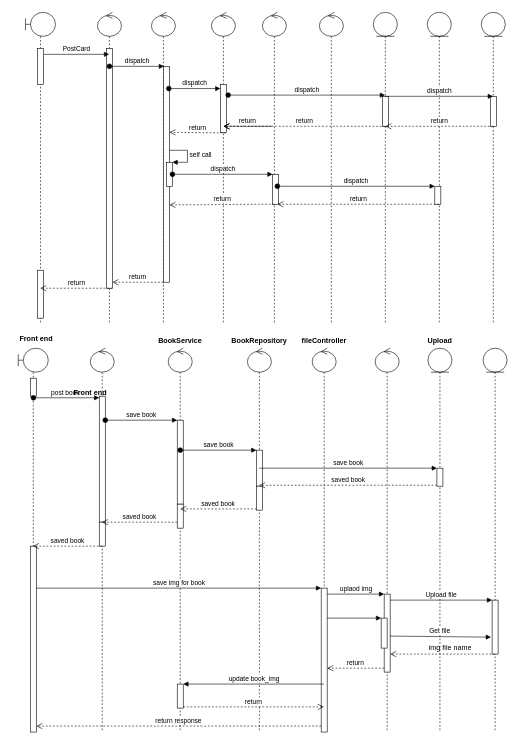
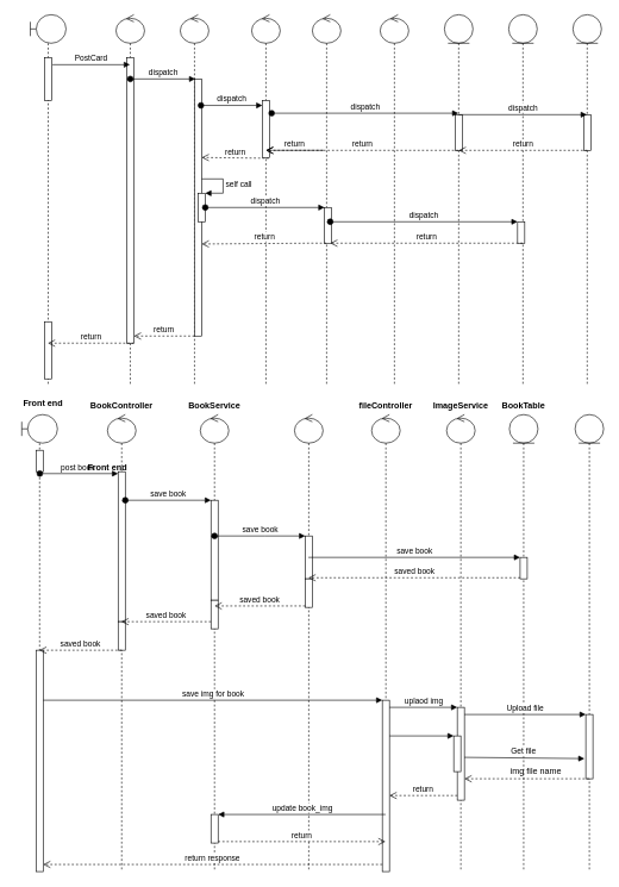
  <mxCell id="0" />
  <mxCell id="1" parent="0" />
  <mxCell id="2" value="" style="shape=umlLifeline;participant=umlBoundary;perimeter=lifelinePerimeter;whiteSpace=wrap;html=1;container=1;collapsible=0;recursiveResize=0;verticalAlign=top;spacingTop=36;outlineConnect=0;" parent="1" vertex="1"><mxGeometry x="42" y="20" width="50" height="520" as="geometry" /></mxCell>
  <mxCell id="3" value="" style="html=1;points=[];perimeter=orthogonalPerimeter;" parent="2" vertex="1"><mxGeometry x="20" y="60" width="10" height="60" as="geometry" /></mxCell>
  <mxCell id="4" value="" style="html=1;points=[];perimeter=orthogonalPerimeter;" parent="2" vertex="1"><mxGeometry x="20" y="430" width="10" height="80" as="geometry" /></mxCell>
  <mxCell id="5" value="" style="shape=umlLifeline;participant=umlEntity;perimeter=lifelinePerimeter;whiteSpace=wrap;html=1;container=1;collapsible=0;recursiveResize=0;verticalAlign=top;spacingTop=36;outlineConnect=0;" parent="1" vertex="1"><mxGeometry x="712" y="20" width="40" height="520" as="geometry" /></mxCell>
  <mxCell id="6" value="" style="html=1;points=[];perimeter=orthogonalPerimeter;" parent="5" vertex="1"><mxGeometry x="12.5" y="290" width="10" height="30" as="geometry" /></mxCell>
  <mxCell id="7" value="" style="shape=umlLifeline;participant=umlEntity;perimeter=lifelinePerimeter;whiteSpace=wrap;html=1;container=1;collapsible=0;recursiveResize=0;verticalAlign=top;spacingTop=36;outlineConnect=0;" parent="1" vertex="1"><mxGeometry x="802" y="20" width="40" height="520" as="geometry" /></mxCell>
  <mxCell id="8" value="" style="html=1;points=[];perimeter=orthogonalPerimeter;" parent="7" vertex="1"><mxGeometry x="15" y="140" width="10" height="50" as="geometry" /></mxCell>
  <mxCell id="9" value="" style="shape=umlLifeline;participant=umlEntity;perimeter=lifelinePerimeter;whiteSpace=wrap;html=1;container=1;collapsible=0;recursiveResize=0;verticalAlign=top;spacingTop=36;outlineConnect=0;" parent="1" vertex="1"><mxGeometry x="622" y="20" width="40" height="520" as="geometry" /></mxCell>
  <mxCell id="10" value="" style="html=1;points=[];perimeter=orthogonalPerimeter;" parent="9" vertex="1"><mxGeometry x="15" y="140" width="10" height="50" as="geometry" /></mxCell>
  <mxCell id="11" value="" style="shape=umlLifeline;participant=umlControl;perimeter=lifelinePerimeter;whiteSpace=wrap;html=1;container=1;collapsible=0;recursiveResize=0;verticalAlign=top;spacingTop=36;outlineConnect=0;" parent="1" vertex="1"><mxGeometry x="162" y="20" width="40" height="520" as="geometry" /></mxCell>
  <mxCell id="12" value="return" style="html=1;verticalAlign=bottom;endArrow=open;dashed=1;endSize=8;rounded=0;" parent="11" target="13" edge="1"><mxGeometry relative="1" as="geometry"><mxPoint x="110" y="450" as="sourcePoint" /><mxPoint x="30" y="450" as="targetPoint" /></mxGeometry></mxCell>
  <mxCell id="13" value="" style="html=1;points=[];perimeter=orthogonalPerimeter;" parent="11" vertex="1"><mxGeometry x="15" y="60" width="10" height="400" as="geometry" /></mxCell>
  <mxCell id="14" value="return" style="html=1;verticalAlign=bottom;endArrow=open;dashed=1;endSize=8;rounded=0;" parent="11" target="2" edge="1"><mxGeometry relative="1" as="geometry"><mxPoint x="25" y="460" as="sourcePoint" /><mxPoint x="-55" y="460" as="targetPoint" /></mxGeometry></mxCell>
  <mxCell id="15" value="" style="shape=umlLifeline;participant=umlControl;perimeter=lifelinePerimeter;whiteSpace=wrap;html=1;container=1;collapsible=0;recursiveResize=0;verticalAlign=top;spacingTop=36;outlineConnect=0;" parent="1" vertex="1"><mxGeometry x="252" y="20" width="40" height="520" as="geometry" /></mxCell>
  <mxCell id="16" value="" style="html=1;points=[];perimeter=orthogonalPerimeter;" parent="15" vertex="1"><mxGeometry x="20" y="90" width="10" height="360" as="geometry" /></mxCell>
  <mxCell id="17" value="return" style="html=1;verticalAlign=bottom;endArrow=open;dashed=1;endSize=8;rounded=0;exitX=0.9;exitY=1.013;exitDx=0;exitDy=0;exitPerimeter=0;" parent="15" source="21" edge="1"><mxGeometry relative="1" as="geometry"><mxPoint x="110" y="200" as="sourcePoint" /><mxPoint x="30" y="200" as="targetPoint" /></mxGeometry></mxCell>
  <mxCell id="18" value="" style="html=1;points=[];perimeter=orthogonalPerimeter;" parent="15" vertex="1"><mxGeometry x="25" y="250" width="10" height="40" as="geometry" /></mxCell>
  <mxCell id="19" value="self call" style="edgeStyle=orthogonalEdgeStyle;html=1;align=left;spacingLeft=2;endArrow=block;rounded=0;entryX=1;entryY=0;" parent="15" target="18" edge="1"><mxGeometry relative="1" as="geometry"><mxPoint x="30" y="230" as="sourcePoint" /><Array as="points"><mxPoint x="60" y="230" /></Array></mxGeometry></mxCell>
  <mxCell id="20" value="" style="shape=umlLifeline;participant=umlControl;perimeter=lifelinePerimeter;whiteSpace=wrap;html=1;container=1;collapsible=0;recursiveResize=0;verticalAlign=top;spacingTop=36;outlineConnect=0;" parent="1" vertex="1"><mxGeometry x="352" y="20" width="40" height="520" as="geometry" /></mxCell>
  <mxCell id="21" value="" style="html=1;points=[];perimeter=orthogonalPerimeter;" parent="20" vertex="1"><mxGeometry x="15" y="120" width="10" height="80" as="geometry" /></mxCell>
  <mxCell id="22" value="" style="shape=umlLifeline;participant=umlControl;perimeter=lifelinePerimeter;whiteSpace=wrap;html=1;container=1;collapsible=0;recursiveResize=0;verticalAlign=top;spacingTop=36;outlineConnect=0;" parent="1" vertex="1"><mxGeometry x="437" y="20" width="40" height="520" as="geometry" /></mxCell>
  <mxCell id="23" value="" style="html=1;points=[];perimeter=orthogonalPerimeter;" parent="22" vertex="1"><mxGeometry x="17" y="270" width="10" height="50" as="geometry" /></mxCell>
  <mxCell id="24" value="" style="shape=umlLifeline;participant=umlControl;perimeter=lifelinePerimeter;whiteSpace=wrap;html=1;container=1;collapsible=0;recursiveResize=0;verticalAlign=top;spacingTop=36;outlineConnect=0;" parent="1" vertex="1"><mxGeometry x="532" y="20" width="40" height="520" as="geometry" /></mxCell>
  <mxCell id="25" value="PostCard" style="html=1;verticalAlign=bottom;endArrow=block;rounded=0;exitX=1.1;exitY=0.167;exitDx=0;exitDy=0;exitPerimeter=0;" parent="1" source="3" target="11" edge="1"><mxGeometry width="80" relative="1" as="geometry"><mxPoint x="372" y="210" as="sourcePoint" /><mxPoint x="452" y="210" as="targetPoint" /></mxGeometry></mxCell>
  <mxCell id="26" value="dispatch" style="html=1;verticalAlign=bottom;startArrow=oval;endArrow=block;startSize=8;rounded=0;entryX=0.1;entryY=0;entryDx=0;entryDy=0;entryPerimeter=0;" parent="1" target="16" edge="1"><mxGeometry relative="1" as="geometry"><mxPoint x="182" y="110" as="sourcePoint" /></mxGeometry></mxCell>
  <mxCell id="27" value="dispatch" style="html=1;verticalAlign=bottom;startArrow=oval;endArrow=block;startSize=8;rounded=0;exitX=0.9;exitY=0.103;exitDx=0;exitDy=0;exitPerimeter=0;" parent="1" source="16" target="21" edge="1"><mxGeometry relative="1" as="geometry"><mxPoint x="307" y="140" as="sourcePoint" /></mxGeometry></mxCell>
  <mxCell id="28" value="dispatch" style="html=1;verticalAlign=bottom;startArrow=oval;startFill=1;endArrow=block;startSize=8;rounded=0;exitX=1.3;exitY=0.225;exitDx=0;exitDy=0;exitPerimeter=0;" parent="1" source="21" target="9" edge="1"><mxGeometry width="60" relative="1" as="geometry"><mxPoint x="382" y="210" as="sourcePoint" /><mxPoint x="442" y="210" as="targetPoint" /></mxGeometry></mxCell>
  <mxCell id="29" value="return" style="html=1;verticalAlign=bottom;endArrow=open;dashed=1;endSize=8;rounded=0;" parent="1" source="9" edge="1"><mxGeometry relative="1" as="geometry"><mxPoint x="452" y="210" as="sourcePoint" /><mxPoint x="372" y="210" as="targetPoint" /></mxGeometry></mxCell>
  <mxCell id="30" value="dispatch" style="html=1;verticalAlign=bottom;startArrow=oval;endArrow=block;startSize=8;rounded=0;" parent="1" source="18" target="23" edge="1"><mxGeometry relative="1" as="geometry"><mxPoint x="292" y="304" as="sourcePoint" /></mxGeometry></mxCell>
  <mxCell id="31" value="dispatch" style="html=1;verticalAlign=bottom;startArrow=oval;endArrow=block;startSize=8;rounded=0;" parent="1" target="6" edge="1"><mxGeometry relative="1" as="geometry"><mxPoint x="462" y="310" as="sourcePoint" /></mxGeometry></mxCell>
  <mxCell id="32" value="return" style="html=1;verticalAlign=bottom;endArrow=open;dashed=1;endSize=8;rounded=0;" parent="1" edge="1"><mxGeometry relative="1" as="geometry"><mxPoint x="452" y="210" as="sourcePoint" /><mxPoint x="372" y="210" as="targetPoint" /></mxGeometry></mxCell>
  <mxCell id="33" value="return" style="html=1;verticalAlign=bottom;endArrow=open;dashed=1;endSize=8;rounded=0;" parent="1" edge="1"><mxGeometry relative="1" as="geometry"><mxPoint x="452" y="210" as="sourcePoint" /><mxPoint x="372" y="210" as="targetPoint" /></mxGeometry></mxCell>
  <mxCell id="34" value="return" style="html=1;verticalAlign=bottom;endArrow=open;dashed=1;endSize=8;rounded=0;" parent="1" source="5" edge="1"><mxGeometry relative="1" as="geometry"><mxPoint x="552" y="340" as="sourcePoint" /><mxPoint x="462" y="340" as="targetPoint" /></mxGeometry></mxCell>
  <mxCell id="35" value="return" style="html=1;verticalAlign=bottom;endArrow=open;dashed=1;endSize=8;rounded=0;entryX=1;entryY=0.642;entryDx=0;entryDy=0;entryPerimeter=0;" parent="1" source="22" target="16" edge="1"><mxGeometry relative="1" as="geometry"><mxPoint x="452" y="210" as="sourcePoint" /><mxPoint x="372" y="210" as="targetPoint" /><Array as="points"><mxPoint x="432" y="340" /></Array></mxGeometry></mxCell>
  <mxCell id="36" value="dispatch" style="html=1;verticalAlign=bottom;endArrow=block;rounded=0;" parent="1" target="7" edge="1"><mxGeometry width="80" relative="1" as="geometry"><mxPoint x="642" y="160" as="sourcePoint" /><mxPoint x="732" y="160" as="targetPoint" /></mxGeometry></mxCell>
  <mxCell id="37" value="return" style="html=1;verticalAlign=bottom;endArrow=open;dashed=1;endSize=8;rounded=0;" parent="1" edge="1"><mxGeometry relative="1" as="geometry"><mxPoint x="822" y="210" as="sourcePoint" /><mxPoint x="642" y="210" as="targetPoint" /></mxGeometry></mxCell>
  <mxCell id="38" value="" style="shape=umlLifeline;participant=umlBoundary;perimeter=lifelinePerimeter;whiteSpace=wrap;html=1;container=1;collapsible=0;recursiveResize=0;verticalAlign=top;spacingTop=36;outlineConnect=0;" vertex="1" parent="1"><mxGeometry x="30" y="580" width="50" height="640" as="geometry" /></mxCell>
  <mxCell id="39" value="" style="html=1;points=[];perimeter=orthogonalPerimeter;" vertex="1" parent="38"><mxGeometry x="20" y="50" width="10" height="30" as="geometry" /></mxCell>
  <mxCell id="40" value="" style="html=1;points=[];perimeter=orthogonalPerimeter;" vertex="1" parent="38"><mxGeometry x="20" y="330" width="10" height="310" as="geometry" /></mxCell>
  <mxCell id="41" value="" style="shape=umlLifeline;participant=umlControl;perimeter=lifelinePerimeter;whiteSpace=wrap;html=1;container=1;collapsible=0;recursiveResize=0;verticalAlign=top;spacingTop=36;outlineConnect=0;" vertex="1" parent="1"><mxGeometry x="150" y="580" width="40" height="640" as="geometry" /></mxCell>
  <mxCell id="42" value="" style="html=1;points=[];perimeter=orthogonalPerimeter;" vertex="1" parent="41"><mxGeometry x="15" y="80" width="10" height="210" as="geometry" /></mxCell>
  <mxCell id="43" value="" style="html=1;points=[];perimeter=orthogonalPerimeter;" vertex="1" parent="41"><mxGeometry x="15" y="290" width="10" height="40" as="geometry" /></mxCell>
  <mxCell id="44" value="" style="shape=umlLifeline;participant=umlControl;perimeter=lifelinePerimeter;whiteSpace=wrap;html=1;container=1;collapsible=0;recursiveResize=0;verticalAlign=top;spacingTop=36;outlineConnect=0;" vertex="1" parent="1"><mxGeometry x="280" y="580" width="40" height="640" as="geometry" /></mxCell>
  <mxCell id="45" value="" style="html=1;points=[];perimeter=orthogonalPerimeter;" vertex="1" parent="44"><mxGeometry x="15" y="120" width="10" height="140" as="geometry" /></mxCell>
  <mxCell id="46" value="" style="html=1;points=[];perimeter=orthogonalPerimeter;" vertex="1" parent="44"><mxGeometry x="15" y="260" width="10" height="40" as="geometry" /></mxCell>
  <mxCell id="47" value="" style="html=1;points=[];perimeter=orthogonalPerimeter;" vertex="1" parent="44"><mxGeometry x="15" y="560" width="10" height="40" as="geometry" /></mxCell>
  <mxCell id="48" value="" style="shape=umlLifeline;participant=umlControl;perimeter=lifelinePerimeter;whiteSpace=wrap;html=1;container=1;collapsible=0;recursiveResize=0;verticalAlign=top;spacingTop=36;outlineConnect=0;" vertex="1" parent="1"><mxGeometry x="412" y="580" width="40" height="640" as="geometry" /></mxCell>
  <mxCell id="49" value="" style="html=1;points=[];perimeter=orthogonalPerimeter;" vertex="1" parent="48"><mxGeometry x="15" y="170" width="10" height="60" as="geometry" /></mxCell>
  <mxCell id="50" value="" style="html=1;points=[];perimeter=orthogonalPerimeter;" vertex="1" parent="48"><mxGeometry x="15" y="230" width="10" height="40" as="geometry" /></mxCell>
  <mxCell id="51" value="" style="shape=umlLifeline;participant=umlControl;perimeter=lifelinePerimeter;whiteSpace=wrap;html=1;container=1;collapsible=0;recursiveResize=0;verticalAlign=top;spacingTop=36;outlineConnect=0;" vertex="1" parent="1"><mxGeometry x="520" y="580" width="40" height="640" as="geometry" /></mxCell>
  <mxCell id="52" value="" style="html=1;points=[];perimeter=orthogonalPerimeter;" vertex="1" parent="51"><mxGeometry x="15" y="400" width="10" height="240" as="geometry" /></mxCell>
  <mxCell id="53" value="" style="shape=umlLifeline;participant=umlControl;perimeter=lifelinePerimeter;whiteSpace=wrap;html=1;container=1;collapsible=0;recursiveResize=0;verticalAlign=top;spacingTop=36;outlineConnect=0;" vertex="1" parent="1"><mxGeometry x="625" y="580" width="40" height="640" as="geometry" /></mxCell>
  <mxCell id="54" value="" style="html=1;points=[];perimeter=orthogonalPerimeter;" vertex="1" parent="53"><mxGeometry x="15" y="410" width="10" height="130" as="geometry" /></mxCell>
  <mxCell id="55" value="" style="html=1;points=[];perimeter=orthogonalPerimeter;" vertex="1" parent="53"><mxGeometry x="10" y="450" width="10" height="50" as="geometry" /></mxCell>
  <mxCell id="56" value="" style="shape=umlLifeline;participant=umlEntity;perimeter=lifelinePerimeter;whiteSpace=wrap;html=1;container=1;collapsible=0;recursiveResize=0;verticalAlign=top;spacingTop=36;outlineConnect=0;" vertex="1" parent="1"><mxGeometry x="713" y="580" width="40" height="640" as="geometry" /></mxCell>
  <mxCell id="57" value="" style="html=1;points=[];perimeter=orthogonalPerimeter;" vertex="1" parent="56"><mxGeometry x="15" y="200" width="10" height="30" as="geometry" /></mxCell>
  <mxCell id="58" value="" style="shape=umlLifeline;participant=umlEntity;perimeter=lifelinePerimeter;whiteSpace=wrap;html=1;container=1;collapsible=0;recursiveResize=0;verticalAlign=top;spacingTop=36;outlineConnect=0;" vertex="1" parent="1"><mxGeometry x="805" y="580" width="40" height="640" as="geometry" /></mxCell>
  <mxCell id="59" value="" style="html=1;points=[];perimeter=orthogonalPerimeter;" vertex="1" parent="58"><mxGeometry x="15" y="420" width="10" height="90" as="geometry" /></mxCell>
  <mxCell id="60" value="post book&amp;nbsp;" style="html=1;verticalAlign=bottom;startArrow=oval;endArrow=block;startSize=8;rounded=0;exitX=0.529;exitY=1.089;exitDx=0;exitDy=0;exitPerimeter=0;" edge="1" target="42" parent="1" source="39"><mxGeometry relative="1" as="geometry"><mxPoint x="105" y="660" as="sourcePoint" /></mxGeometry></mxCell>
  <mxCell id="61" value="save book" style="html=1;verticalAlign=bottom;startArrow=oval;endArrow=block;startSize=8;rounded=0;" edge="1" target="45" parent="1" source="42"><mxGeometry relative="1" as="geometry"><mxPoint x="235" y="740" as="sourcePoint" /><Array as="points"><mxPoint x="280" y="700" /></Array></mxGeometry></mxCell>
  <mxCell id="62" value="save book" style="html=1;verticalAlign=bottom;startArrow=oval;endArrow=block;startSize=8;rounded=0;exitX=0.5;exitY=0.357;exitDx=0;exitDy=0;exitPerimeter=0;" edge="1" target="49" parent="1" source="45"><mxGeometry relative="1" as="geometry"><mxPoint x="365" y="750" as="sourcePoint" /><Array as="points"><mxPoint x="370" y="750" /></Array></mxGeometry></mxCell>
  <mxCell id="63" value="saved book" style="html=1;verticalAlign=bottom;endArrow=open;dashed=1;endSize=8;exitX=0;exitY=0.95;rounded=0;" edge="1" source="57" parent="1" target="48"><mxGeometry relative="1" as="geometry"><mxPoint x="658" y="856" as="targetPoint" /></mxGeometry></mxCell>
  <mxCell id="64" value="save book" style="html=1;verticalAlign=bottom;endArrow=block;entryX=0;entryY=0;rounded=0;" edge="1" target="57" parent="1" source="48"><mxGeometry relative="1" as="geometry"><mxPoint x="658" y="780" as="sourcePoint" /></mxGeometry></mxCell>
  <mxCell id="65" value="saved book" style="html=1;verticalAlign=bottom;endArrow=open;dashed=1;endSize=8;exitX=0;exitY=0.95;rounded=0;" edge="1" source="50" parent="1"><mxGeometry relative="1" as="geometry"><mxPoint x="300" y="848" as="targetPoint" /></mxGeometry></mxCell>
  <mxCell id="66" value="saved book" style="html=1;verticalAlign=bottom;endArrow=open;dashed=1;endSize=8;rounded=0;" edge="1" parent="1" source="46" target="41"><mxGeometry relative="1" as="geometry"><mxPoint x="300" y="850" as="sourcePoint" /><mxPoint x="460" y="760" as="targetPoint" /><Array as="points"><mxPoint x="250" y="870" /><mxPoint x="210" y="870" /></Array></mxGeometry></mxCell>
  <mxCell id="67" value="saved book" style="html=1;verticalAlign=bottom;endArrow=open;dashed=1;endSize=8;rounded=0;" edge="1" parent="1" target="38"><mxGeometry relative="1" as="geometry"><mxPoint x="170" y="910" as="sourcePoint" /><mxPoint x="90" y="910" as="targetPoint" /></mxGeometry></mxCell>
  <mxCell id="68" value="save img for book" style="html=1;verticalAlign=bottom;endArrow=block;entryX=0;entryY=0;rounded=0;" edge="1" target="52" parent="1" source="40"><mxGeometry relative="1" as="geometry"><mxPoint x="95" y="980" as="sourcePoint" /></mxGeometry></mxCell>
  <mxCell id="69" value="uplaod img" style="html=1;verticalAlign=bottom;endArrow=block;entryX=0;entryY=0;rounded=0;" edge="1" target="54" parent="1" source="52"><mxGeometry relative="1" as="geometry"><mxPoint x="570" y="980" as="sourcePoint" /></mxGeometry></mxCell>
  <mxCell id="70" value="return" style="html=1;verticalAlign=bottom;endArrow=open;dashed=1;endSize=8;exitX=0;exitY=0.95;rounded=0;" edge="1" source="54" parent="1" target="52"><mxGeometry relative="1" as="geometry"><mxPoint x="570" y="1056" as="targetPoint" /></mxGeometry></mxCell>
  <mxCell id="71" value="" style="html=1;verticalAlign=bottom;endArrow=open;dashed=1;endSize=8;rounded=0;" edge="1" source="58" parent="1" target="54"><mxGeometry x="-0.176" y="-13" relative="1" as="geometry"><mxPoint x="750" y="1026" as="targetPoint" /><Array as="points"><mxPoint x="760" y="1090" /></Array><mxPoint as="offset" /></mxGeometry></mxCell>
  <mxCell id="72" value="Upload file" style="html=1;verticalAlign=bottom;endArrow=block;entryX=0;entryY=0;rounded=0;" edge="1" target="59" parent="1"><mxGeometry relative="1" as="geometry"><mxPoint x="650" y="1000" as="sourcePoint" /></mxGeometry></mxCell>
  <mxCell id="73" value="img file name" style="text;html=1;align=center;verticalAlign=middle;resizable=0;points=[];autosize=1;strokeColor=none;fillColor=none;" vertex="1" parent="1"><mxGeometry x="705" y="1070" width="90" height="20" as="geometry" /></mxCell>
  <mxCell id="74" value="" style="html=1;verticalAlign=bottom;endArrow=block;entryX=0;entryY=0;rounded=0;" edge="1" target="55" parent="1" source="52"><mxGeometry relative="1" as="geometry"><mxPoint x="565" y="1030" as="sourcePoint" /></mxGeometry></mxCell>
  <mxCell id="75" value="Get file&amp;nbsp;" style="html=1;verticalAlign=bottom;endArrow=block;rounded=0;entryX=-0.186;entryY=0.686;entryDx=0;entryDy=0;entryPerimeter=0;" edge="1" parent="1" target="59"><mxGeometry width="80" relative="1" as="geometry"><mxPoint x="650" y="1060" as="sourcePoint" /><mxPoint x="730" y="1060" as="targetPoint" /></mxGeometry></mxCell>
  <mxCell id="76" value="update book_img" style="html=1;verticalAlign=bottom;endArrow=block;entryX=1;entryY=0;rounded=0;" edge="1" target="47" parent="1" source="51"><mxGeometry relative="1" as="geometry"><mxPoint x="497" y="1120" as="sourcePoint" /></mxGeometry></mxCell>
  <mxCell id="77" value="return" style="html=1;verticalAlign=bottom;endArrow=open;dashed=1;endSize=8;exitX=1;exitY=0.95;rounded=0;" edge="1" source="47" parent="1" target="51"><mxGeometry relative="1" as="geometry"><mxPoint x="540" y="1190" as="targetPoint" /></mxGeometry></mxCell>
  <mxCell id="78" value="return response" style="html=1;verticalAlign=bottom;endArrow=open;dashed=1;endSize=8;rounded=0;" edge="1" parent="1" source="52" target="40"><mxGeometry relative="1" as="geometry"><mxPoint x="540" y="1220" as="sourcePoint" /><mxPoint x="460" y="920" as="targetPoint" /><Array as="points"><mxPoint x="350" y="1210" /></Array></mxGeometry></mxCell>
  <mxCell id="79" value="Front end" style="text;align=center;fontStyle=1;verticalAlign=middle;spacingLeft=3;spacingRight=3;strokeColor=none;rotatable=0;points=[[0,0.5],[1,0.5]];portConstraint=eastwest;" vertex="1" parent="1"><mxGeometry x="20" y="550" width="80" height="26" as="geometry" /></mxCell>
  <mxCell id="80" value="BookService" style="text;align=center;fontStyle=1;verticalAlign=middle;spacingLeft=3;spacingRight=3;strokeColor=none;rotatable=0;points=[[0,0.5],[1,0.5]];portConstraint=eastwest;" vertex="1" parent="1"><mxGeometry x="260" y="554" width="80" height="26" as="geometry" /></mxCell>
- <mxCell id="82" value="BookRepository" style="text;align=center;fontStyle=1;verticalAlign=middle;spacingLeft=3;spacingRight=3;strokeColor=none;rotatable=0;points=[[0,0.5],[1,0.5]];portConstraint=eastwest;" vertex="1" parent="1"><mxGeometry x="392" y="554" width="80" height="26" as="geometry" /></mxCell>
+ <mxCell id="81" value="BookController" style="text;align=center;fontStyle=1;verticalAlign=middle;spacingLeft=3;spacingRight=3;strokeColor=none;rotatable=0;points=[[0,0.5],[1,0.5]];portConstraint=eastwest;" vertex="1" parent="1"><mxGeometry x="130" y="554" width="80" height="26" as="geometry" /></mxCell>
  <mxCell id="83" value="fileController" style="text;align=center;fontStyle=1;verticalAlign=middle;spacingLeft=3;spacingRight=3;strokeColor=none;rotatable=0;points=[[0,0.5],[1,0.5]];portConstraint=eastwest;" vertex="1" parent="1"><mxGeometry x="500" y="554" width="80" height="26" as="geometry" /></mxCell>
- <mxCell id="85" value="Upload" style="text;align=center;fontStyle=1;verticalAlign=middle;spacingLeft=3;spacingRight=3;strokeColor=none;rotatable=0;points=[[0,0.5],[1,0.5]];portConstraint=eastwest;" vertex="1" parent="1"><mxGeometry x="693" y="554" width="80" height="26" as="geometry" /></mxCell>
+ <mxCell id="84" value="ImageService" style="text;align=center;fontStyle=1;verticalAlign=middle;spacingLeft=3;spacingRight=3;strokeColor=none;rotatable=0;points=[[0,0.5],[1,0.5]];portConstraint=eastwest;" vertex="1" parent="1"><mxGeometry x="605" y="554" width="80" height="26" as="geometry" /></mxCell>
+ <mxCell id="85" value="BookTable" style="text;align=center;fontStyle=1;verticalAlign=middle;spacingLeft=3;spacingRight=3;strokeColor=none;rotatable=0;points=[[0,0.5],[1,0.5]];portConstraint=eastwest;" vertex="1" parent="1"><mxGeometry x="693" y="554" width="80" height="26" as="geometry" /></mxCell>
  <mxCell id="86" value="Front end" style="text;align=center;fontStyle=1;verticalAlign=middle;spacingLeft=3;spacingRight=3;strokeColor=none;rotatable=0;points=[[0,0.5],[1,0.5]];portConstraint=eastwest;" vertex="1" parent="1"><mxGeometry x="110" y="640" width="80" height="26" as="geometry" /></mxCell>
